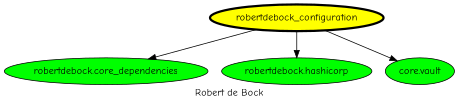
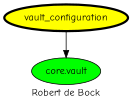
  digraph {
    fontname="Comic Neue"
    label="Robert de Bock"
    node [fillcolor=green fontname="Comic Neue" style=filled]
    edge [fontname="Comic Neue"]
-   vault_configuration [fillcolor=yellow penwidth=3 label=robertdebock_configuration]
-   "robertdebock.core_dependencies"
-   "robertdebock.hashicorp"
+   vault_configuration [fillcolor=yellow penwidth=3]
    n4 [label="core.vault"]
-   vault_configuration -> "robertdebock.core_dependencies"
-   vault_configuration -> "robertdebock.hashicorp"
    vault_configuration -> n4
  }
